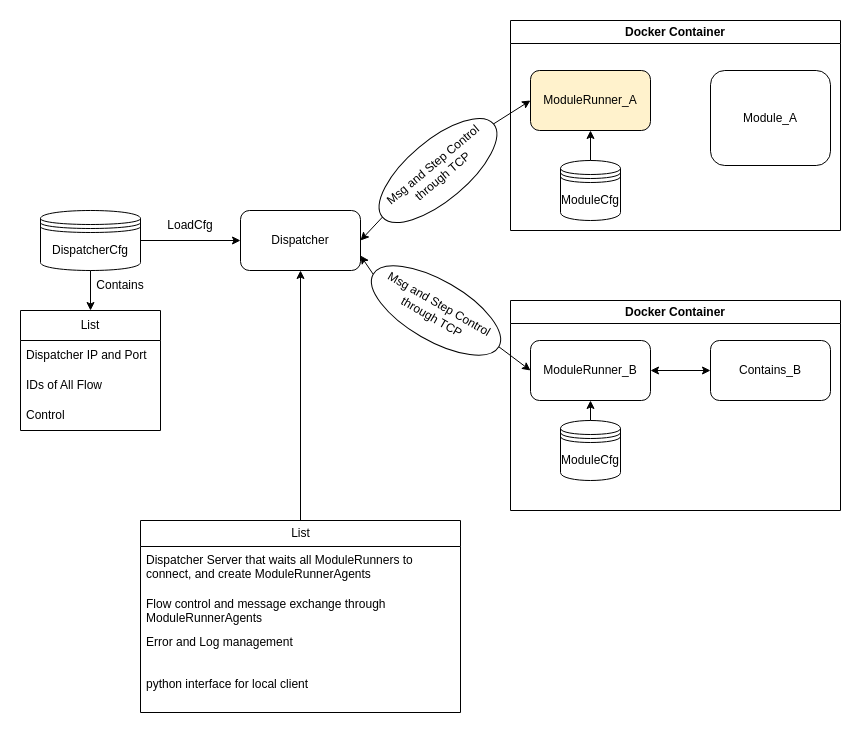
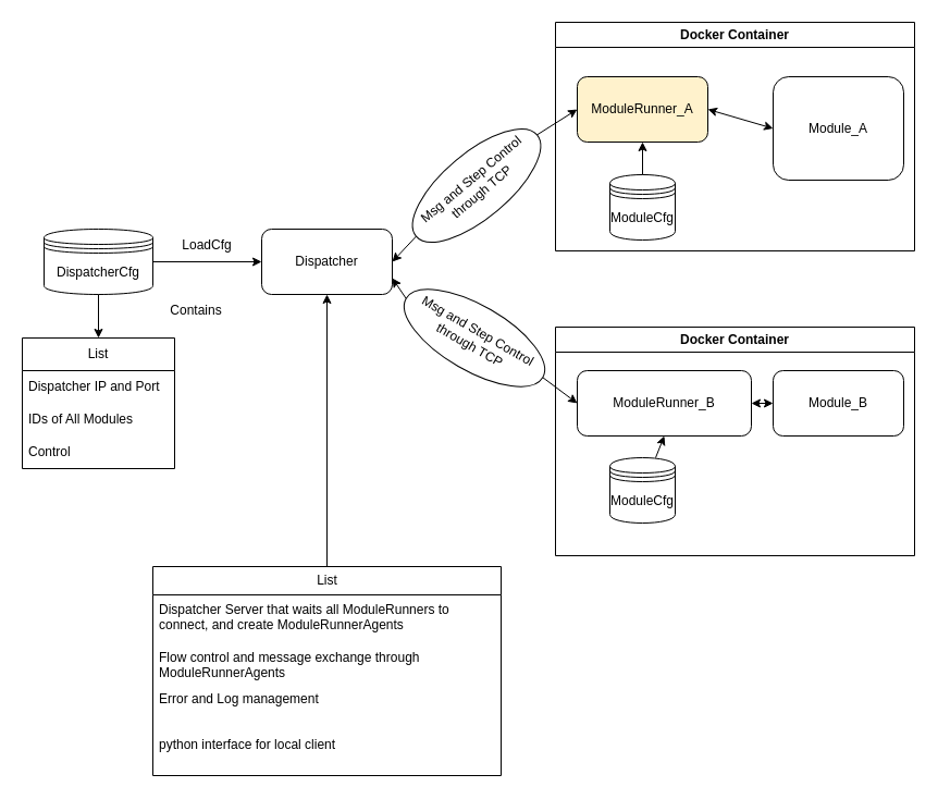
  <mxCell id="0" />
  <mxCell id="1" parent="0" />
  <mxCell id="2" value="DispatcherCfg" style="shape=datastore;whiteSpace=wrap;html=1;" parent="1" vertex="1"><mxGeometry x="40" y="210" width="100" height="60" as="geometry" /></mxCell>
  <mxCell id="3" value="Dispatcher" style="rounded=1;whiteSpace=wrap;html=1;" parent="1" vertex="1"><mxGeometry x="240" y="210" width="120" height="60" as="geometry" /></mxCell>
  <mxCell id="4" value="" style="endArrow=classic;html=1;exitX=1;exitY=0.5;exitDx=0;exitDy=0;" parent="1" source="2" target="3" edge="1"><mxGeometry width="50" height="50" relative="1" as="geometry"><mxPoint x="260" y="380" as="sourcePoint" /><mxPoint x="310" y="330" as="targetPoint" /></mxGeometry></mxCell>
  <mxCell id="5" value="LoadCfg" style="text;html=1;strokeColor=none;fillColor=none;align=center;verticalAlign=middle;whiteSpace=wrap;rounded=0;" parent="1" vertex="1"><mxGeometry x="160" y="210" width="60" height="30" as="geometry" /></mxCell>
  <mxCell id="6" value="ModuleRunner_A" style="rounded=1;whiteSpace=wrap;html=1;fillColor=#fff2cc;" parent="1" vertex="1"><mxGeometry x="530" y="70" width="120" height="60" as="geometry" /></mxCell>
  <mxCell id="7" value="List" style="swimlane;fontStyle=0;childLayout=stackLayout;horizontal=1;startSize=30;horizontalStack=0;resizeParent=1;resizeParentMax=0;resizeLast=0;collapsible=1;marginBottom=0;whiteSpace=wrap;html=1;" parent="1" vertex="1"><mxGeometry x="20" y="310" width="140" height="120" as="geometry" /></mxCell>
  <mxCell id="8" value="Dispatcher IP and Port" style="text;strokeColor=none;fillColor=none;align=left;verticalAlign=middle;spacingLeft=4;spacingRight=4;overflow=hidden;points=[[0,0.5],[1,0.5]];portConstraint=eastwest;rotatable=0;whiteSpace=wrap;html=1;" parent="7" vertex="1"><mxGeometry y="30" width="140" height="30" as="geometry" /></mxCell>
- <mxCell id="9" value="IDs of All Flow" style="text;strokeColor=none;fillColor=none;align=left;verticalAlign=middle;spacingLeft=4;spacingRight=4;overflow=hidden;points=[[0,0.5],[1,0.5]];portConstraint=eastwest;rotatable=0;whiteSpace=wrap;html=1;" parent="7" vertex="1"><mxGeometry y="60" width="140" height="30" as="geometry" /></mxCell>
+ <mxCell id="9" value="IDs of All Modules" style="text;strokeColor=none;fillColor=none;align=left;verticalAlign=middle;spacingLeft=4;spacingRight=4;overflow=hidden;points=[[0,0.5],[1,0.5]];portConstraint=eastwest;rotatable=0;whiteSpace=wrap;html=1;" parent="7" vertex="1"><mxGeometry y="60" width="140" height="30" as="geometry" /></mxCell>
  <mxCell id="10" value="Control" style="text;strokeColor=none;fillColor=none;align=left;verticalAlign=middle;spacingLeft=4;spacingRight=4;overflow=hidden;points=[[0,0.5],[1,0.5]];portConstraint=eastwest;rotatable=0;whiteSpace=wrap;html=1;" parent="7" vertex="1"><mxGeometry y="90" width="140" height="30" as="geometry" /></mxCell>
  <mxCell id="11" value="" style="endArrow=classic;html=1;exitX=0.5;exitY=1;exitDx=0;exitDy=0;" parent="1" source="2" target="7" edge="1"><mxGeometry width="50" height="50" relative="1" as="geometry"><mxPoint x="300" y="330" as="sourcePoint" /><mxPoint x="350" y="280" as="targetPoint" /></mxGeometry></mxCell>
- <mxCell id="12" value="Contains" style="text;html=1;strokeColor=none;fillColor=none;align=center;verticalAlign=middle;whiteSpace=wrap;rounded=0;" parent="1" vertex="1"><mxGeometry x="90" y="270" width="60" height="30" as="geometry" /></mxCell>
+ <mxCell id="12" value="Contains" style="text;html=1;strokeColor=none;fillColor=none;align=center;verticalAlign=middle;whiteSpace=wrap;rounded=0;" parent="1" vertex="1"><mxGeometry x="150" y="270" width="60" height="30" as="geometry" /></mxCell>
  <mxCell id="13" value="Module_A" style="rounded=1;whiteSpace=wrap;html=1;" parent="1" vertex="1"><mxGeometry x="710" y="70" width="120" height="95" as="geometry" /></mxCell>
+ <mxCell id="14" value="" style="endArrow=classic;startArrow=classic;html=1;entryX=0;entryY=0.5;entryDx=0;entryDy=0;exitX=1;exitY=0.5;exitDx=0;exitDy=0;" parent="1" source="6" target="13" edge="1"><mxGeometry width="50" height="50" relative="1" as="geometry"><mxPoint x="650" y="150" as="sourcePoint" /><mxPoint x="700" y="100" as="targetPoint" /></mxGeometry></mxCell>
  <mxCell id="15" value="Docker Container" style="swimlane;whiteSpace=wrap;html=1;" parent="1" vertex="1"><mxGeometry x="510" y="20" width="330" height="210" as="geometry" /></mxCell>
  <mxCell id="16" value="ModuleCfg" style="shape=datastore;whiteSpace=wrap;html=1;" parent="15" vertex="1"><mxGeometry x="50" y="140" width="60" height="60" as="geometry" /></mxCell>
  <mxCell id="17" value="Docker Container" style="swimlane;whiteSpace=wrap;html=1;" parent="1" vertex="1"><mxGeometry x="510" y="300" width="330" height="210" as="geometry" /></mxCell>
- <mxCell id="18" value="ModuleRunner_B" style="rounded=1;whiteSpace=wrap;html=1;" parent="17" vertex="1"><mxGeometry x="20" y="40" width="120" height="60" as="geometry" /></mxCell>
- <mxCell id="19" value="Contains_B" style="rounded=1;whiteSpace=wrap;html=1;" parent="17" vertex="1"><mxGeometry x="200" y="40" width="120" height="60" as="geometry" /></mxCell>
+ <mxCell id="18" value="ModuleRunner_B" style="rounded=1;whiteSpace=wrap;html=1;" parent="17" vertex="1"><mxGeometry x="20" y="40" width="160" height="60" as="geometry" /></mxCell>
+ <mxCell id="19" value="Module_B" style="rounded=1;whiteSpace=wrap;html=1;" parent="17" vertex="1"><mxGeometry x="200" y="40" width="120" height="60" as="geometry" /></mxCell>
  <mxCell id="20" value="" style="endArrow=classic;startArrow=classic;html=1;entryX=0;entryY=0.5;entryDx=0;entryDy=0;exitX=1;exitY=0.5;exitDx=0;exitDy=0;" parent="17" source="18" target="19" edge="1"><mxGeometry width="50" height="50" relative="1" as="geometry"><mxPoint x="130" y="100" as="sourcePoint" /><mxPoint x="180" y="50" as="targetPoint" /></mxGeometry></mxCell>
  <mxCell id="21" value="ModuleCfg" style="shape=datastore;whiteSpace=wrap;html=1;" parent="17" vertex="1"><mxGeometry x="50" y="120" width="60" height="60" as="geometry" /></mxCell>
  <mxCell id="22" value="" style="endArrow=classic;html=1;entryX=0.5;entryY=1;entryDx=0;entryDy=0;" parent="17" source="21" target="18" edge="1"><mxGeometry width="50" height="50" relative="1" as="geometry"><mxPoint x="60" y="30" as="sourcePoint" /><mxPoint x="110" y="-20" as="targetPoint" /></mxGeometry></mxCell>
  <mxCell id="23" value="" style="endArrow=classic;html=1;" parent="1" edge="1"><mxGeometry width="50" height="50" relative="1" as="geometry"><mxPoint x="590" y="160" as="sourcePoint" /><mxPoint x="590" y="130" as="targetPoint" /></mxGeometry></mxCell>
  <mxCell id="24" style="edgeStyle=none;html=1;exitX=1;exitY=0.5;exitDx=0;exitDy=0;entryX=0;entryY=0.5;entryDx=0;entryDy=0;" parent="1" source="26" target="6" edge="1"><mxGeometry relative="1" as="geometry" /></mxCell>
  <mxCell id="25" style="edgeStyle=none;html=1;exitX=0;exitY=0.5;exitDx=0;exitDy=0;entryX=1;entryY=0.5;entryDx=0;entryDy=0;" parent="1" source="26" target="3" edge="1"><mxGeometry relative="1" as="geometry" /></mxCell>
  <mxCell id="26" value="Msg and Step Control&lt;br&gt;through TCP" style="ellipse;whiteSpace=wrap;html=1;rotation=-40;" parent="1" vertex="1"><mxGeometry x="365" y="140" width="145" height="60" as="geometry" /></mxCell>
  <mxCell id="27" style="edgeStyle=none;html=1;exitX=0;exitY=0.5;exitDx=0;exitDy=0;entryX=1;entryY=0.75;entryDx=0;entryDy=0;" parent="1" source="29" target="3" edge="1"><mxGeometry relative="1" as="geometry" /></mxCell>
  <mxCell id="28" style="edgeStyle=none;html=1;exitX=1;exitY=0.5;exitDx=0;exitDy=0;entryX=0;entryY=0.5;entryDx=0;entryDy=0;" parent="1" source="29" target="18" edge="1"><mxGeometry relative="1" as="geometry" /></mxCell>
  <mxCell id="29" value="Msg and Step Control&lt;br&gt;through TCP" style="ellipse;whiteSpace=wrap;html=1;rotation=30;" parent="1" vertex="1"><mxGeometry x="363" y="280" width="145" height="60" as="geometry" /></mxCell>
  <mxCell id="30" value="List" style="swimlane;fontStyle=0;childLayout=stackLayout;horizontal=1;startSize=26;fillColor=none;horizontalStack=0;resizeParent=1;resizeParentMax=0;resizeLast=0;collapsible=1;marginBottom=0;html=1;" vertex="1" parent="1"><mxGeometry x="140" y="520" width="320" height="192" as="geometry" /></mxCell>
  <mxCell id="31" value="Dispatcher Server that waits all ModuleRunners to connect, and create ModuleRunnerAgents" style="text;strokeColor=none;fillColor=none;align=left;verticalAlign=top;spacingLeft=4;spacingRight=4;overflow=hidden;rotatable=0;points=[[0,0.5],[1,0.5]];portConstraint=eastwest;whiteSpace=wrap;html=1;" vertex="1" parent="30"><mxGeometry y="26" width="320" height="44" as="geometry" /></mxCell>
  <mxCell id="32" value="Flow control and message exchange through ModuleRunnerAgents" style="text;strokeColor=none;fillColor=none;align=left;verticalAlign=top;spacingLeft=4;spacingRight=4;overflow=hidden;rotatable=0;points=[[0,0.5],[1,0.5]];portConstraint=eastwest;whiteSpace=wrap;html=1;" vertex="1" parent="30"><mxGeometry y="70" width="320" height="38" as="geometry" /></mxCell>
  <mxCell id="33" value="Error and Log management" style="text;strokeColor=none;fillColor=none;align=left;verticalAlign=top;spacingLeft=4;spacingRight=4;overflow=hidden;rotatable=0;points=[[0,0.5],[1,0.5]];portConstraint=eastwest;whiteSpace=wrap;html=1;" vertex="1" parent="30"><mxGeometry y="108" width="320" height="42" as="geometry" /></mxCell>
  <mxCell id="34" value="python interface for local client" style="text;strokeColor=none;fillColor=none;align=left;verticalAlign=top;spacingLeft=4;spacingRight=4;overflow=hidden;rotatable=0;points=[[0,0.5],[1,0.5]];portConstraint=eastwest;whiteSpace=wrap;html=1;" vertex="1" parent="30"><mxGeometry y="150" width="320" height="42" as="geometry" /></mxCell>
  <mxCell id="35" value="" style="endArrow=classic;html=1;entryX=0.5;entryY=1;entryDx=0;entryDy=0;" edge="1" parent="1" source="30" target="3"><mxGeometry width="50" height="50" relative="1" as="geometry"><mxPoint x="470" y="510" as="sourcePoint" /><mxPoint x="520" y="460" as="targetPoint" /></mxGeometry></mxCell>
